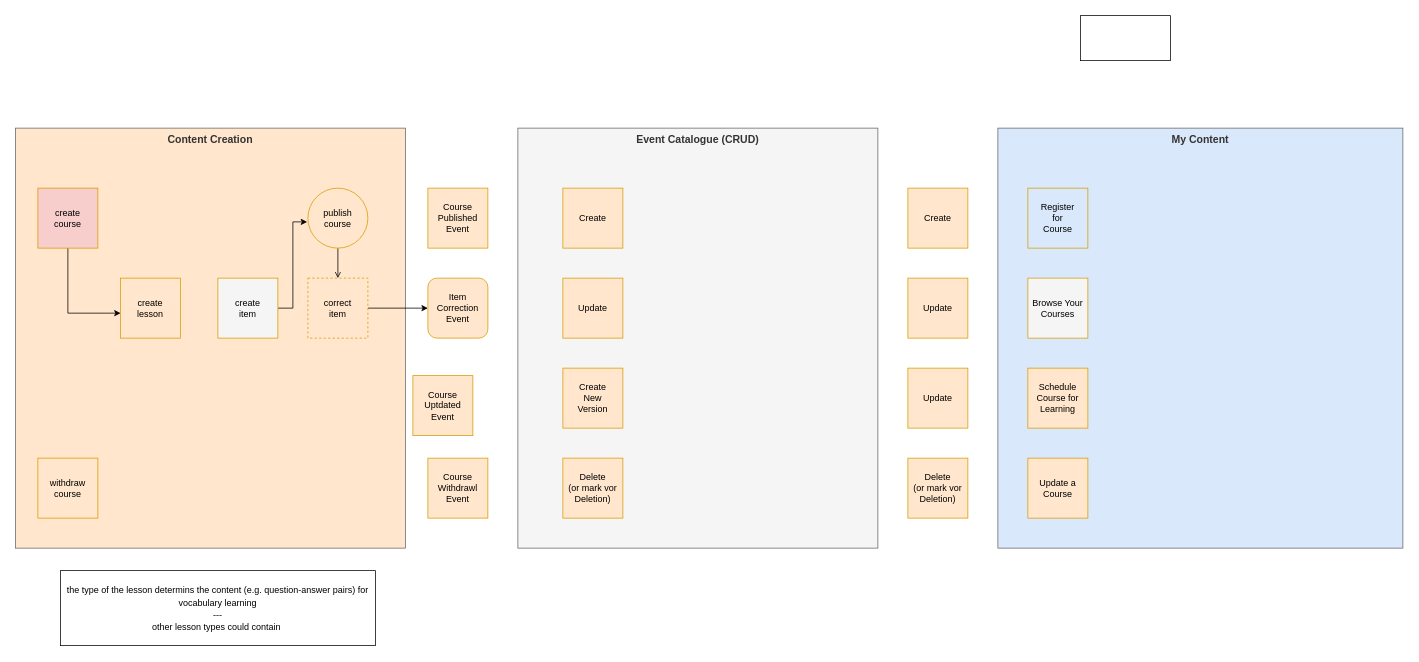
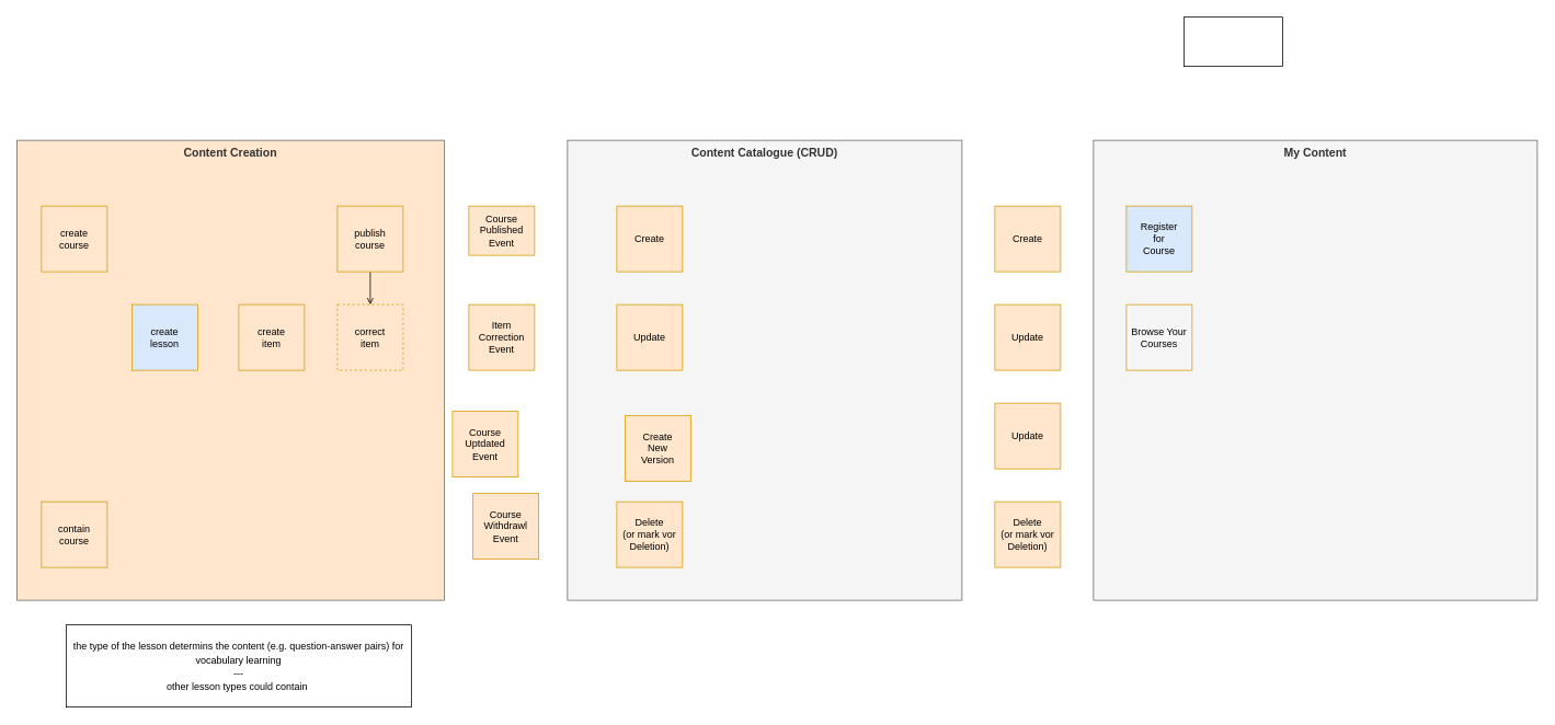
  <mxCell id="0" />
  <mxCell id="1" parent="0" />
- <mxCell id="2" value="Event Catalogue (CRUD)" style="rounded=0;whiteSpace=wrap;html=1;fillColor=#f5f5f5;fontColor=#333333;strokeColor=#666666;verticalAlign=top;fontStyle=1;fontSize=14;" vertex="1" parent="1"><mxGeometry x="690" y="170" width="480" height="560" as="geometry" /></mxCell>
- <mxCell id="3" value="My Content&lt;br&gt;" style="rounded=0;whiteSpace=wrap;html=1;fillColor=#dae8fc;fontColor=#333333;strokeColor=#666666;verticalAlign=top;fontStyle=1;fontSize=14;" vertex="1" parent="1"><mxGeometry x="1330" y="170" width="540" height="560" as="geometry" /></mxCell>
+ <mxCell id="2" value="Content Catalogue (CRUD)" style="rounded=0;whiteSpace=wrap;html=1;fillColor=#f5f5f5;fontColor=#333333;strokeColor=#666666;verticalAlign=top;fontStyle=1;fontSize=14;" vertex="1" parent="1"><mxGeometry x="690" y="170" width="480" height="560" as="geometry" /></mxCell>
+ <mxCell id="3" value="My Content&lt;br&gt;" style="rounded=0;whiteSpace=wrap;html=1;fillColor=#f5f5f5;fontColor=#333333;strokeColor=#666666;verticalAlign=top;fontStyle=1;fontSize=14;" vertex="1" parent="1"><mxGeometry x="1330" y="170" width="540" height="560" as="geometry" /></mxCell>
  <mxCell id="4" value="Content Creation" style="rounded=0;whiteSpace=wrap;html=1;fillColor=#ffe6cc;fontColor=#333333;strokeColor=#666666;verticalAlign=top;fontStyle=1;fontSize=14;" vertex="1" parent="1"><mxGeometry x="20" y="170" width="520" height="560" as="geometry" /></mxCell>
- <mxCell id="5" style="edgeStyle=orthogonalEdgeStyle;rounded=0;orthogonalLoop=1;jettySize=auto;html=1;fontSize=14;entryX=0.004;entryY=0.584;entryDx=0;entryDy=0;entryPerimeter=0;exitX=0.5;exitY=1;exitDx=0;exitDy=0;" edge="1" parent="1" source="6" target="7"><mxGeometry relative="1" as="geometry"><Array as="points" /></mxGeometry></mxCell>
- <mxCell id="6" value="create&lt;br&gt;course" style="whiteSpace=wrap;html=1;aspect=fixed;fillColor=#f8cecc;strokeColor=#d79b00;" vertex="1" parent="1"><mxGeometry x="50" y="250" width="80" height="80" as="geometry" /></mxCell>
- <mxCell id="7" value="create&lt;br&gt;lesson" style="whiteSpace=wrap;html=1;aspect=fixed;fillColor=#ffe6cc;strokeColor=#d79b00;" vertex="1" parent="1"><mxGeometry x="160" y="370" width="80" height="80" as="geometry" /></mxCell>
+ <mxCell id="6" value="create&lt;br&gt;course" style="whiteSpace=wrap;html=1;aspect=fixed;fillColor=#ffe6cc;strokeColor=#d79b00;" vertex="1" parent="1"><mxGeometry x="50" y="250" width="80" height="80" as="geometry" /></mxCell>
+ <mxCell id="7" value="create&lt;br&gt;lesson" style="whiteSpace=wrap;html=1;aspect=fixed;fillColor=#dae8fc;strokeColor=#d79b00;" vertex="1" parent="1"><mxGeometry x="160" y="370" width="80" height="80" as="geometry" /></mxCell>
  <mxCell id="8" style="edgeStyle=orthogonalEdgeStyle;rounded=0;orthogonalLoop=1;jettySize=auto;html=1;exitX=1;exitY=0.5;exitDx=0;exitDy=0;entryX=1;entryY=0.5;entryDx=0;entryDy=0;" edge="1" parent="1" source="10" target="10"><mxGeometry relative="1" as="geometry" /></mxCell>
- <mxCell id="9" style="edgeStyle=orthogonalEdgeStyle;rounded=0;orthogonalLoop=1;jettySize=auto;html=1;entryX=-0.012;entryY=0.563;entryDx=0;entryDy=0;entryPerimeter=0;fontSize=14;" edge="1" parent="1" source="10" target="18"><mxGeometry relative="1" as="geometry" /></mxCell>
- <mxCell id="10" value="create &lt;br&gt;item" style="whiteSpace=wrap;html=1;aspect=fixed;fillColor=#f5f5f5;strokeColor=#d79b00;" vertex="1" parent="1"><mxGeometry x="290" y="370" width="80" height="80" as="geometry" /></mxCell>
- <mxCell id="11" value="Course&lt;br&gt;Published&lt;br&gt;Event" style="whiteSpace=wrap;html=1;aspect=fixed;fillColor=#ffe6cc;strokeColor=#d79b00;" vertex="1" parent="1"><mxGeometry x="570" y="250" width="80" height="80" as="geometry" /></mxCell>
- <mxCell id="12" style="edgeStyle=orthogonalEdgeStyle;rounded=0;orthogonalLoop=1;jettySize=auto;html=1;entryX=0;entryY=0.5;entryDx=0;entryDy=0;fontSize=14;" edge="1" parent="1" source="13" target="14"><mxGeometry relative="1" as="geometry" /></mxCell>
+ <mxCell id="10" value="create &lt;br&gt;item" style="whiteSpace=wrap;html=1;aspect=fixed;fillColor=#ffe6cc;strokeColor=#d79b00;" vertex="1" parent="1"><mxGeometry x="290" y="370" width="80" height="80" as="geometry" /></mxCell>
+ <mxCell id="11" value="Course&lt;br&gt;Published&lt;br&gt;Event" style="whiteSpace=wrap;html=1;aspect=fixed;fillColor=#ffe6cc;strokeColor=#d79b00;" vertex="1" parent="1"><mxGeometry x="570" y="250" width="80" height="60" as="geometry" /></mxCell>
  <mxCell id="13" value="correct &lt;br&gt;item" style="whiteSpace=wrap;html=1;aspect=fixed;fillColor=#ffe6cc;strokeColor=#d79b00;dashed=1;" vertex="1" parent="1"><mxGeometry x="410" y="370" width="80" height="80" as="geometry" /></mxCell>
- <mxCell id="14" value="Item&lt;br&gt;Correction&lt;br&gt;Event" style="whiteSpace=wrap;html=1;aspect=fixed;fillColor=#ffe6cc;strokeColor=#d79b00;rounded=1;" vertex="1" parent="1"><mxGeometry x="570" y="370" width="80" height="80" as="geometry" /></mxCell>
+ <mxCell id="14" value="Item&lt;br&gt;Correction&lt;br&gt;Event" style="whiteSpace=wrap;html=1;aspect=fixed;fillColor=#ffe6cc;strokeColor=#d79b00;" vertex="1" parent="1"><mxGeometry x="570" y="370" width="80" height="80" as="geometry" /></mxCell>
  <mxCell id="15" value="" style="rounded=0;whiteSpace=wrap;html=1;fontSize=14;" vertex="1" parent="1"><mxGeometry x="1440" y="20" width="120" height="60" as="geometry" /></mxCell>
  <mxCell id="16" value="&lt;span style=&quot;font-size: 12px;&quot;&gt;the type of the lesson determins the content (e.g. question-answer pairs) for vocabulary learning&lt;/span&gt;&lt;br style=&quot;font-size: 12px;&quot;&gt;&lt;span style=&quot;font-size: 12px;&quot;&gt;---&lt;/span&gt;&lt;br style=&quot;font-size: 12px;&quot;&gt;&lt;span style=&quot;font-size: 12px;&quot;&gt;other lesson types could contain&amp;nbsp;&lt;/span&gt;" style="rounded=0;whiteSpace=wrap;html=1;fontSize=14;" vertex="1" parent="1"><mxGeometry x="80" y="760" width="420" height="100" as="geometry" /></mxCell>
  <mxCell id="17" style="edgeStyle=orthogonalEdgeStyle;rounded=0;orthogonalLoop=1;jettySize=auto;html=1;entryX=0.5;entryY=0;entryDx=0;entryDy=0;fontSize=14;endArrow=open;" edge="1" parent="1" source="18" target="13"><mxGeometry relative="1" as="geometry" /></mxCell>
- <mxCell id="18" value="publish&lt;br&gt;course" style="ellipse;whiteSpace=wrap;html=1;aspect=fixed;fillColor=#ffe6cc;strokeColor=#d79b00;" vertex="1" parent="1"><mxGeometry x="410" y="250" width="80" height="80" as="geometry" /></mxCell>
+ <mxCell id="18" value="publish&lt;br&gt;course" style="whiteSpace=wrap;html=1;aspect=fixed;fillColor=#ffe6cc;strokeColor=#d79b00;" vertex="1" parent="1"><mxGeometry x="410" y="250" width="80" height="80" as="geometry" /></mxCell>
  <mxCell id="19" value="Course Uptdated&lt;br&gt;Event" style="whiteSpace=wrap;html=1;aspect=fixed;fillColor=#ffe6cc;strokeColor=#d79b00;" vertex="1" parent="1"><mxGeometry x="550" y="500" width="80" height="80" as="geometry" /></mxCell>
- <mxCell id="20" value="withdraw&lt;br&gt;course" style="whiteSpace=wrap;html=1;aspect=fixed;fillColor=#ffe6cc;strokeColor=#d79b00;" vertex="1" parent="1"><mxGeometry x="50" y="610" width="80" height="80" as="geometry" /></mxCell>
- <mxCell id="21" value="Course&lt;br&gt;Withdrawl&lt;br&gt;Event" style="whiteSpace=wrap;html=1;aspect=fixed;fillColor=#ffe6cc;strokeColor=#d79b00;" vertex="1" parent="1"><mxGeometry x="570" y="610" width="80" height="80" as="geometry" /></mxCell>
+ <mxCell id="20" value="contain&lt;br&gt;course" style="whiteSpace=wrap;html=1;aspect=fixed;fillColor=#ffe6cc;strokeColor=#d79b00;" vertex="1" parent="1"><mxGeometry x="50" y="610" width="80" height="80" as="geometry" /></mxCell>
+ <mxCell id="21" value="Course&lt;br&gt;Withdrawl&lt;br&gt;Event" style="whiteSpace=wrap;html=1;aspect=fixed;fillColor=#ffe6cc;strokeColor=#d79b00;" vertex="1" parent="1"><mxGeometry x="575" y="600" width="80" height="80" as="geometry" /></mxCell>
  <mxCell id="22" value="Create" style="whiteSpace=wrap;html=1;aspect=fixed;fillColor=#ffe6cc;strokeColor=#d79b00;" vertex="1" parent="1"><mxGeometry x="750" y="250" width="80" height="80" as="geometry" /></mxCell>
  <mxCell id="23" value="Update" style="whiteSpace=wrap;html=1;aspect=fixed;fillColor=#ffe6cc;strokeColor=#d79b00;" vertex="1" parent="1"><mxGeometry x="750" y="370" width="80" height="80" as="geometry" /></mxCell>
- <mxCell id="24" value="Create&lt;br&gt;New&lt;br&gt;Version" style="whiteSpace=wrap;html=1;aspect=fixed;fillColor=#ffe6cc;strokeColor=#d79b00;" vertex="1" parent="1"><mxGeometry x="750" y="490" width="80" height="80" as="geometry" /></mxCell>
+ <mxCell id="24" value="Create&lt;br&gt;New&lt;br&gt;Version" style="whiteSpace=wrap;html=1;aspect=fixed;fillColor=#ffe6cc;strokeColor=#d79b00;" vertex="1" parent="1"><mxGeometry x="760" y="505" width="80" height="80" as="geometry" /></mxCell>
  <mxCell id="25" value="Delete&lt;br&gt;(or mark vor Deletion)" style="whiteSpace=wrap;html=1;aspect=fixed;fillColor=#ffe6cc;strokeColor=#d79b00;" vertex="1" parent="1"><mxGeometry x="750" y="610" width="80" height="80" as="geometry" /></mxCell>
  <mxCell id="26" value="Register&lt;br&gt;for&lt;br&gt;Course" style="whiteSpace=wrap;html=1;aspect=fixed;fillColor=#dae8fc;strokeColor=#d79b00;" vertex="1" parent="1"><mxGeometry x="1370" y="250" width="80" height="80" as="geometry" /></mxCell>
  <mxCell id="27" value="Browse Your&lt;br&gt;Courses" style="whiteSpace=wrap;html=1;aspect=fixed;fillColor=#f5f5f5;strokeColor=#d79b00;" vertex="1" parent="1"><mxGeometry x="1370" y="370" width="80" height="80" as="geometry" /></mxCell>
- <mxCell id="28" value="Schedule&lt;br&gt;Course for Learning" style="whiteSpace=wrap;html=1;aspect=fixed;fillColor=#ffe6cc;strokeColor=#d79b00;" vertex="1" parent="1"><mxGeometry x="1370" y="490" width="80" height="80" as="geometry" /></mxCell>
- <mxCell id="29" value="Update a Course" style="whiteSpace=wrap;html=1;aspect=fixed;fillColor=#ffe6cc;strokeColor=#d79b00;" vertex="1" parent="1"><mxGeometry x="1370" y="610" width="80" height="80" as="geometry" /></mxCell>
  <mxCell id="30" value="Create" style="whiteSpace=wrap;html=1;aspect=fixed;fillColor=#ffe6cc;strokeColor=#d79b00;" vertex="1" parent="1"><mxGeometry x="1210" y="250" width="80" height="80" as="geometry" /></mxCell>
  <mxCell id="31" value="Update" style="whiteSpace=wrap;html=1;aspect=fixed;fillColor=#ffe6cc;strokeColor=#d79b00;" vertex="1" parent="1"><mxGeometry x="1210" y="370" width="80" height="80" as="geometry" /></mxCell>
  <mxCell id="32" value="Update" style="whiteSpace=wrap;html=1;aspect=fixed;fillColor=#ffe6cc;strokeColor=#d79b00;" vertex="1" parent="1"><mxGeometry x="1210" y="490" width="80" height="80" as="geometry" /></mxCell>
  <mxCell id="33" value="Delete&lt;br&gt;(or mark vor Deletion)" style="whiteSpace=wrap;html=1;aspect=fixed;fillColor=#ffe6cc;strokeColor=#d79b00;" vertex="1" parent="1"><mxGeometry x="1210" y="610" width="80" height="80" as="geometry" /></mxCell>
